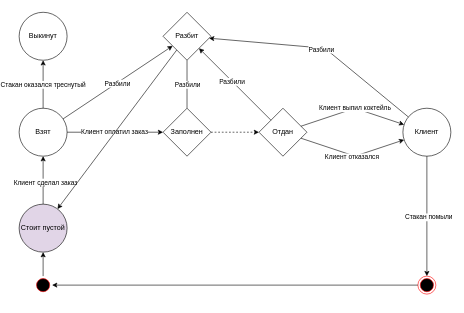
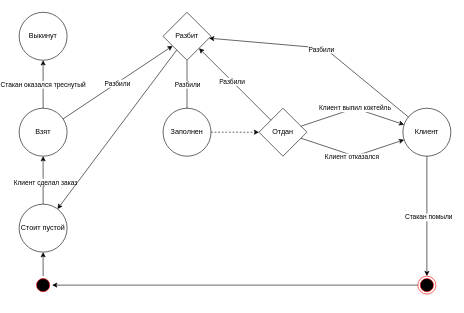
  <mxCell id="0" />
  <mxCell id="1" parent="0" />
  <mxCell id="2" value="Взят" style="ellipse;whiteSpace=wrap;html=1;aspect=fixed;" parent="1" vertex="1"><mxGeometry x="20" y="180" width="80" height="80" as="geometry" /></mxCell>
- <mxCell id="3" value="Заполнен" style="rhombus;whiteSpace=wrap;html=1;aspect=fixed;" parent="1" vertex="1"><mxGeometry x="260" y="180" width="80" height="80" as="geometry" /></mxCell>
+ <mxCell id="3" value="Заполнен" style="ellipse;whiteSpace=wrap;html=1;aspect=fixed;" parent="1" vertex="1"><mxGeometry x="260" y="180" width="80" height="80" as="geometry" /></mxCell>
  <mxCell id="4" value="Отдан" style="rhombus;whiteSpace=wrap;html=1;aspect=fixed;" parent="1" vertex="1"><mxGeometry x="420" y="180" width="80" height="80" as="geometry" /></mxCell>
  <mxCell id="5" value="Клиент" style="ellipse;whiteSpace=wrap;html=1;aspect=fixed;" parent="1" vertex="1"><mxGeometry x="660" y="180" width="80" height="80" as="geometry" /></mxCell>
  <mxCell id="6" value="" style="endArrow=classic;html=1;rounded=0;" parent="1" source="24" target="2" edge="1"><mxGeometry width="50" height="50" relative="1" as="geometry"><mxPoint x="60" y="440" as="sourcePoint" /><mxPoint x="310" y="540" as="targetPoint" /></mxGeometry></mxCell>
  <mxCell id="7" value="Клиент сделал заказ" style="edgeLabel;html=1;align=center;verticalAlign=middle;resizable=0;points=[];" parent="6" vertex="1" connectable="0"><mxGeometry x="-0.075" y="-3" relative="1" as="geometry"><mxPoint as="offset" /></mxGeometry></mxCell>
- <mxCell id="8" value="" style="endArrow=classic;html=1;rounded=0;" parent="1" source="2" target="3" edge="1"><mxGeometry width="50" height="50" relative="1" as="geometry"><mxPoint x="190" y="510" as="sourcePoint" /><mxPoint x="240" y="460" as="targetPoint" /></mxGeometry></mxCell>
- <mxCell id="9" value="Клиент оплатил заказ" style="edgeLabel;html=1;align=center;verticalAlign=middle;resizable=0;points=[];" parent="8" vertex="1" connectable="0"><mxGeometry x="-0.025" y="1" relative="1" as="geometry"><mxPoint as="offset" /></mxGeometry></mxCell>
  <mxCell id="10" value="" style="endArrow=classic;html=1;rounded=0;dashed=1;" parent="1" source="3" target="4" edge="1"><mxGeometry width="50" height="50" relative="1" as="geometry"><mxPoint x="370" y="540" as="sourcePoint" /><mxPoint x="420" y="490" as="targetPoint" /></mxGeometry></mxCell>
  <mxCell id="11" value="" style="endArrow=classic;html=1;rounded=0;" parent="1" source="4" target="5" edge="1"><mxGeometry width="50" height="50" relative="1" as="geometry"><mxPoint x="590" y="560" as="sourcePoint" /><mxPoint x="660" y="220" as="targetPoint" /><Array as="points"><mxPoint x="580" y="180" /></Array></mxGeometry></mxCell>
  <mxCell id="12" value="Клиент выпил коктейль" style="edgeLabel;html=1;align=center;verticalAlign=middle;resizable=0;points=[];" parent="11" vertex="1" connectable="0"><mxGeometry x="0.05" y="-2" relative="1" as="geometry"><mxPoint y="-2" as="offset" /></mxGeometry></mxCell>
  <mxCell id="13" style="edgeStyle=orthogonalEdgeStyle;rounded=0;orthogonalLoop=1;jettySize=auto;html=1;" parent="1" edge="1"><mxGeometry relative="1" as="geometry"><mxPoint x="60" y="500" as="sourcePoint" /><mxPoint x="60" y="500" as="targetPoint" /></mxGeometry></mxCell>
  <mxCell id="14" value="" style="ellipse;html=1;shape=startState;fillColor=#000000;strokeColor=#ff0000;" parent="1" vertex="1"><mxGeometry x="45" y="460" width="30" height="30" as="geometry" /></mxCell>
  <mxCell id="15" value="" style="ellipse;html=1;shape=endState;fillColor=#000000;strokeColor=#ff0000;" parent="1" vertex="1"><mxGeometry x="685" y="460" width="30" height="30" as="geometry" /></mxCell>
  <mxCell id="16" value="" style="endArrow=classic;html=1;rounded=0;" parent="1" source="5" target="15" edge="1"><mxGeometry width="50" height="50" relative="1" as="geometry"><mxPoint x="560" y="420" as="sourcePoint" /><mxPoint x="610" y="370" as="targetPoint" /></mxGeometry></mxCell>
  <mxCell id="17" value="Стакан помыли" style="edgeLabel;html=1;align=center;verticalAlign=middle;resizable=0;points=[];" parent="16" vertex="1" connectable="0"><mxGeometry x="0.008" y="2" relative="1" as="geometry"><mxPoint as="offset" /></mxGeometry></mxCell>
  <mxCell id="18" value="" style="endArrow=classic;html=1;rounded=0;" parent="1" source="15" target="14" edge="1"><mxGeometry width="50" height="50" relative="1" as="geometry"><mxPoint x="460" y="510" as="sourcePoint" /><mxPoint x="510" y="460" as="targetPoint" /></mxGeometry></mxCell>
  <mxCell id="19" value="Выкинут" style="ellipse;whiteSpace=wrap;html=1;aspect=fixed;" parent="1" vertex="1"><mxGeometry x="20" y="20" width="80" height="80" as="geometry" /></mxCell>
  <mxCell id="20" value="" style="endArrow=classic;html=1;rounded=0;" parent="1" source="2" target="19" edge="1"><mxGeometry width="50" height="50" relative="1" as="geometry"><mxPoint x="-80" y="330" as="sourcePoint" /><mxPoint x="-30" y="280" as="targetPoint" /></mxGeometry></mxCell>
  <mxCell id="21" value="Стакан оказался треснутый" style="edgeLabel;html=1;align=center;verticalAlign=middle;resizable=0;points=[];" parent="20" vertex="1" connectable="0"><mxGeometry x="-0.011" y="1" relative="1" as="geometry"><mxPoint as="offset" /></mxGeometry></mxCell>
  <mxCell id="22" value="" style="endArrow=classic;html=1;rounded=0;" parent="1" source="4" target="5" edge="1"><mxGeometry width="50" height="50" relative="1" as="geometry"><mxPoint x="430" y="390" as="sourcePoint" /><mxPoint x="480" y="340" as="targetPoint" /><Array as="points"><mxPoint x="580" y="260" /></Array></mxGeometry></mxCell>
  <mxCell id="23" value="Клиент отказался" style="edgeLabel;html=1;align=center;verticalAlign=middle;resizable=0;points=[];" parent="22" vertex="1" connectable="0"><mxGeometry x="-0.004" y="-3" relative="1" as="geometry"><mxPoint as="offset" /></mxGeometry></mxCell>
- <mxCell id="24" value="Стоит пустой" style="ellipse;whiteSpace=wrap;html=1;aspect=fixed;fillColor=#e1d5e7;" parent="1" vertex="1"><mxGeometry x="20" y="340" width="80" height="80" as="geometry" /></mxCell>
+ <mxCell id="24" value="Стоит пустой" style="ellipse;whiteSpace=wrap;html=1;aspect=fixed;" parent="1" vertex="1"><mxGeometry x="20" y="340" width="80" height="80" as="geometry" /></mxCell>
  <mxCell id="25" value="" style="endArrow=classic;html=1;rounded=0;" parent="1" source="14" target="24" edge="1"><mxGeometry width="50" height="50" relative="1" as="geometry"><mxPoint x="-170" y="530" as="sourcePoint" /><mxPoint x="-120" y="480" as="targetPoint" /></mxGeometry></mxCell>
  <mxCell id="26" value="" style="endArrow=none;html=1;rounded=0;" parent="1" source="3" target="28" edge="1"><mxGeometry width="50" height="50" relative="1" as="geometry"><mxPoint x="500" y="480" as="sourcePoint" /><mxPoint x="420" y="100" as="targetPoint" /></mxGeometry></mxCell>
  <mxCell id="27" value="Разбили" style="edgeLabel;html=1;align=center;verticalAlign=middle;resizable=0;points=[];" parent="26" vertex="1" connectable="0"><mxGeometry x="-0.012" y="-4" relative="1" as="geometry"><mxPoint x="-4" as="offset" /></mxGeometry></mxCell>
  <mxCell id="28" value="Разбит" style="rhombus;whiteSpace=wrap;html=1;aspect=fixed;" parent="1" vertex="1"><mxGeometry x="260" y="20" width="80" height="80" as="geometry" /></mxCell>
  <mxCell id="29" value="" style="endArrow=classic;html=1;rounded=0;" parent="1" source="28" target="24" edge="1"><mxGeometry width="50" height="50" relative="1" as="geometry"><mxPoint x="340" y="60" as="sourcePoint" /><mxPoint x="390" y="10" as="targetPoint" /></mxGeometry></mxCell>
  <mxCell id="30" value="" style="endArrow=classic;html=1;rounded=0;" parent="1" source="4" target="28" edge="1"><mxGeometry width="50" height="50" relative="1" as="geometry"><mxPoint x="460" y="80" as="sourcePoint" /><mxPoint x="510" y="30" as="targetPoint" /></mxGeometry></mxCell>
  <mxCell id="31" value="Разбили" style="edgeLabel;html=1;align=center;verticalAlign=middle;resizable=0;points=[];" parent="30" vertex="1" connectable="0"><mxGeometry x="0.067" y="1" relative="1" as="geometry"><mxPoint y="-1" as="offset" /></mxGeometry></mxCell>
  <mxCell id="32" value="" style="endArrow=classic;html=1;rounded=0;" parent="1" source="5" target="28" edge="1"><mxGeometry width="50" height="50" relative="1" as="geometry"><mxPoint x="620" y="90" as="sourcePoint" /><mxPoint x="670" y="40" as="targetPoint" /><Array as="points"><mxPoint x="530" y="80" /></Array></mxGeometry></mxCell>
  <mxCell id="33" value="Разбили" style="edgeLabel;html=1;align=center;verticalAlign=middle;resizable=0;points=[];" parent="32" vertex="1" connectable="0"><mxGeometry x="-0.002" y="2" relative="1" as="geometry"><mxPoint as="offset" /></mxGeometry></mxCell>
  <mxCell id="34" value="" style="endArrow=classic;html=1;rounded=0;" parent="1" source="2" target="28" edge="1"><mxGeometry width="50" height="50" relative="1" as="geometry"><mxPoint x="190" y="170" as="sourcePoint" /><mxPoint x="240" y="120" as="targetPoint" /></mxGeometry></mxCell>
  <mxCell id="35" value="Разбили" style="edgeLabel;html=1;align=center;verticalAlign=middle;resizable=0;points=[];" parent="34" vertex="1" connectable="0"><mxGeometry x="-0.019" y="-1" relative="1" as="geometry"><mxPoint as="offset" /></mxGeometry></mxCell>
